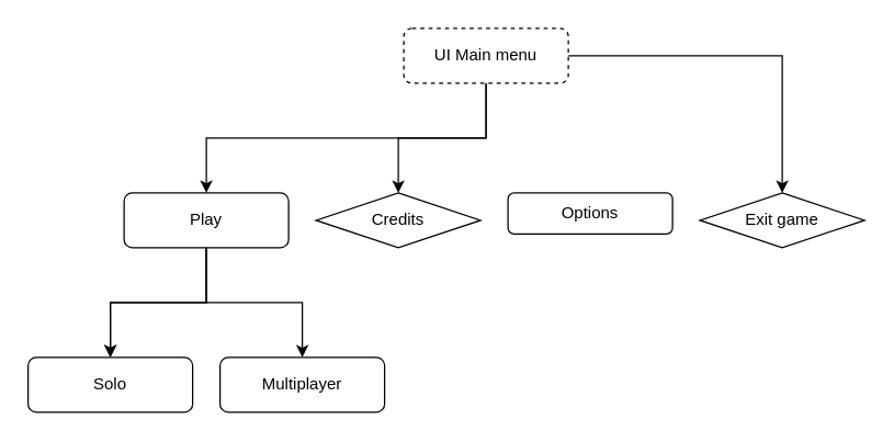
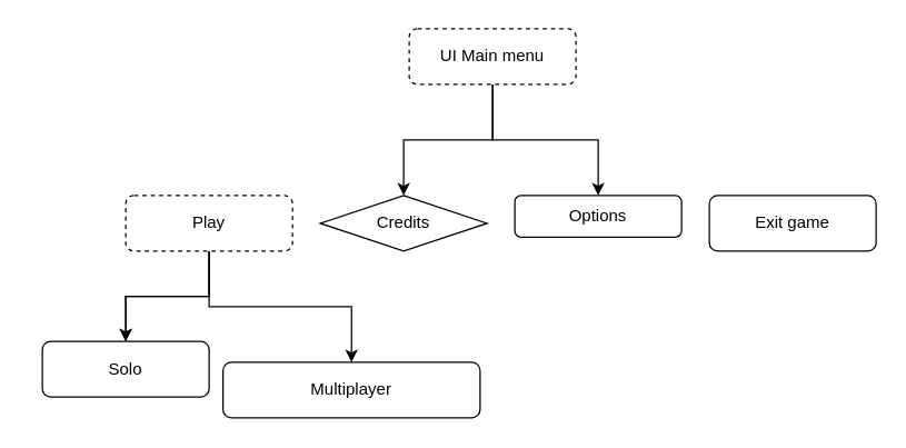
  <mxCell id="0" />
  <mxCell id="1" parent="0" />
- <mxCell id="2" value="" style="edgeStyle=orthogonalEdgeStyle;rounded=0;orthogonalLoop=1;jettySize=auto;html=1;" edge="1" parent="1" source="6" target="10"><mxGeometry relative="1" as="geometry"><Array as="points"><mxPoint x="354" y="100" /><mxPoint x="150" y="100" /></Array></mxGeometry></mxCell>
  <mxCell id="3" value="" style="edgeStyle=orthogonalEdgeStyle;rounded=0;orthogonalLoop=1;jettySize=auto;html=1;" edge="1" parent="1" source="6" target="11"><mxGeometry relative="1" as="geometry" /></mxCell>
- <mxCell id="5" value="" style="edgeStyle=orthogonalEdgeStyle;rounded=0;orthogonalLoop=1;jettySize=auto;html=1;" edge="1" parent="1" source="6" target="13"><mxGeometry relative="1" as="geometry" /></mxCell>
+ <mxCell id="4" value="" style="edgeStyle=orthogonalEdgeStyle;rounded=0;orthogonalLoop=1;jettySize=auto;html=1;" edge="1" parent="1" source="6" target="12"><mxGeometry relative="1" as="geometry" /></mxCell>
  <mxCell id="6" value="UI Main menu" style="rounded=1;whiteSpace=wrap;html=1;fontSize=12;glass=0;strokeWidth=1;shadow=0;dashed=1;" parent="1" vertex="1"><mxGeometry x="294" y="20" width="120" height="40" as="geometry" /></mxCell>
  <mxCell id="7" value="" style="edgeStyle=orthogonalEdgeStyle;rounded=0;orthogonalLoop=1;jettySize=auto;html=1;" edge="1" parent="1" source="10" target="14"><mxGeometry relative="1" as="geometry" /></mxCell>
  <mxCell id="8" value="" style="edgeStyle=orthogonalEdgeStyle;rounded=0;orthogonalLoop=1;jettySize=auto;html=1;" edge="1" parent="1" source="10" target="14"><mxGeometry relative="1" as="geometry" /></mxCell>
  <mxCell id="9" value="" style="edgeStyle=orthogonalEdgeStyle;rounded=0;orthogonalLoop=1;jettySize=auto;html=1;" edge="1" parent="1" source="10" target="15"><mxGeometry relative="1" as="geometry" /></mxCell>
- <mxCell id="10" value="Play" style="rounded=1;whiteSpace=wrap;html=1;fontSize=12;glass=0;strokeWidth=1;shadow=0;" vertex="1" parent="1"><mxGeometry x="90" y="140" width="120" height="40" as="geometry" /></mxCell>
+ <mxCell id="10" value="Play" style="rounded=1;whiteSpace=wrap;html=1;fontSize=12;glass=0;strokeWidth=1;shadow=0;dashed=1;" vertex="1" parent="1"><mxGeometry x="90" y="140" width="120" height="40" as="geometry" /></mxCell>
  <mxCell id="11" value="Credits" style="rhombus;whiteSpace=wrap;html=1;fontSize=12;glass=0;strokeWidth=1;shadow=0;" vertex="1" parent="1"><mxGeometry x="230" y="140" width="120" height="40" as="geometry" /></mxCell>
  <mxCell id="12" value="Options" style="rounded=1;whiteSpace=wrap;html=1;fontSize=12;glass=0;strokeWidth=1;shadow=0;" vertex="1" parent="1"><mxGeometry x="370" y="140" width="120" height="30" as="geometry" /></mxCell>
- <mxCell id="13" value="Exit game" style="rhombus;whiteSpace=wrap;html=1;fontSize=12;glass=0;strokeWidth=1;shadow=0;" vertex="1" parent="1"><mxGeometry x="510" y="140" width="120" height="40" as="geometry" /></mxCell>
- <mxCell id="14" value="Solo" style="rounded=1;whiteSpace=wrap;html=1;fontSize=12;glass=0;strokeWidth=1;shadow=0;" vertex="1" parent="1"><mxGeometry x="20" y="260" width="120" height="40" as="geometry" /></mxCell>
- <mxCell id="15" value="Multiplayer" style="rounded=1;whiteSpace=wrap;html=1;fontSize=12;glass=0;strokeWidth=1;shadow=0;" vertex="1" parent="1"><mxGeometry x="160" y="260" width="120" height="40" as="geometry" /></mxCell>
+ <mxCell id="13" value="Exit game" style="rounded=1;whiteSpace=wrap;html=1;fontSize=12;glass=0;strokeWidth=1;shadow=0;" vertex="1" parent="1"><mxGeometry x="510" y="140" width="120" height="40" as="geometry" /></mxCell>
+ <mxCell id="14" value="Solo" style="rounded=1;whiteSpace=wrap;html=1;fontSize=12;glass=0;strokeWidth=1;shadow=0;" vertex="1" parent="1"><mxGeometry x="30" y="245" width="120" height="40" as="geometry" /></mxCell>
+ <mxCell id="15" value="Multiplayer" style="rounded=1;whiteSpace=wrap;html=1;fontSize=12;glass=0;strokeWidth=1;shadow=0;" vertex="1" parent="1"><mxGeometry x="160" y="260" width="185" height="40" as="geometry" /></mxCell>
